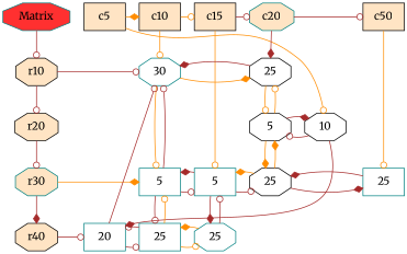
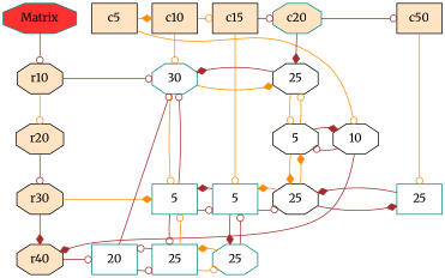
  digraph {
    fontname=Merriweather
    node [color=black fontname=Merriweather group=0 shape=octagon]
    edge [arrowhead=odot color=brown fontname=Merriweather]
    n1 [color=teal fillcolor=firebrick1 label=Matrix style=filled]
    n2 [fillcolor=bisque1 group=5 label=c5 shape=box style=filled]
    n3 [fillcolor=bisque1 group=10 label=c10 shape=box style=filled]
    n4 [fillcolor=bisque1 group=15 label=c15 shape=box style=filled]
    n5 [color=teal fillcolor=bisque1 group=20 label=c20 style=filled]
    n6 [fillcolor=bisque1 group=50 label=c50 shape=box style=filled]
    n7 [fillcolor=bisque1 label=r10 style=filled]
    n8 [color=teal group=10 label=30]
    n9 [group=20 label=25]
    n10 [fillcolor=bisque1 label=r20 style=filled]
    n11 [group=5 label=10]
    n12 [group=20 label=5]
-   n13 [color=teal fillcolor=bisque1 label=r30 style=filled]
+   n13 [fillcolor=bisque1 label=r30 style=filled]
    n14 [color=teal group=10 label=5 shape=box]
    n15 [color=teal group=15 label=5 shape=box]
    n16 [group=20 label=25]
    n17 [color=teal group=50 label=25 shape=box]
    n18 [fillcolor=bisque1 label=r40 style=filled]
    n19 [color=teal group=5 label=20 shape=box]
    n20 [color=teal group=10 label=25 shape=box]
    n21 [color=teal group=15 label=25]
    subgraph sub_1 {
      rank=same
      n1
      n2
      n3
      n4
      n5
      n6
    }
    subgraph sub_2 {
      rank=same
      n7
      n8
      n9
    }
    subgraph sub_3 {
      rank=same
      n10
      n11
      n12
    }
    subgraph sub_4 {
      rank=same
      n13
      n14
      n15
      n16
      n17
    }
    subgraph sub_5 {
      rank=same
      n18
      n19
      n20
      n21
    }
    n1 -> n7
    n2 -> n3 [arrowhead=diamond color=darkorange]
    n2 -> n11 [color=darkorange]
    n3 -> n4 [color=darkorange]
    n3 -> n8 [color=darkorange]
    n4 -> n5
    n4 -> n15 [color=darkorange]
    n5 -> n6
    n5 -> n9 [arrowhead=diamond]
    n6 -> n17 [color=darkorange]
    n7 -> n8
-   n7 -> n10
+   n7 -> n10 [color=darkorange]
    n8 -> n9 [arrowhead=diamond color=darkorange]
    n8 -> n14 [color=darkorange]
    n9 -> n8 [arrowhead=diamond]
    n9 -> n12 [color=darkorange]
    n10 -> n13
    n11 -> n12
-   n11 -> n19 [arrowhead=diamond]
+   n11 -> n18 [arrowhead=diamond]
    n12 -> n9 [color=darkorange]
    n12 -> n11 [arrowhead=diamond]
    n12 -> n16 [arrowhead=diamond color=darkorange]
    n13 -> n14 [arrowhead=diamond color=darkorange]
    n13 -> n18 [arrowhead=diamond]
    n14 -> n8
    n14 -> n15
    n14 -> n20
    n15 -> n14 [arrowhead=diamond]
    n15 -> n16
    n15 -> n21 [arrowhead=diamond]
    n16 -> n12 [arrowhead=diamond color=darkorange]
    n16 -> n15 [arrowhead=diamond color=darkorange]
    n16 -> n17 [arrowhead=diamond]
    n17 -> n16 [arrowhead=diamond]
    n18 -> n19
    n19 -> n8
    n19 -> n20
    n20 -> n14 [color=darkorange]
    n20 -> n19
    n20 -> n21 [color=darkorange]
    n21 -> n15
    n21 -> n20 [arrowhead=diamond color=darkorange]
  }
